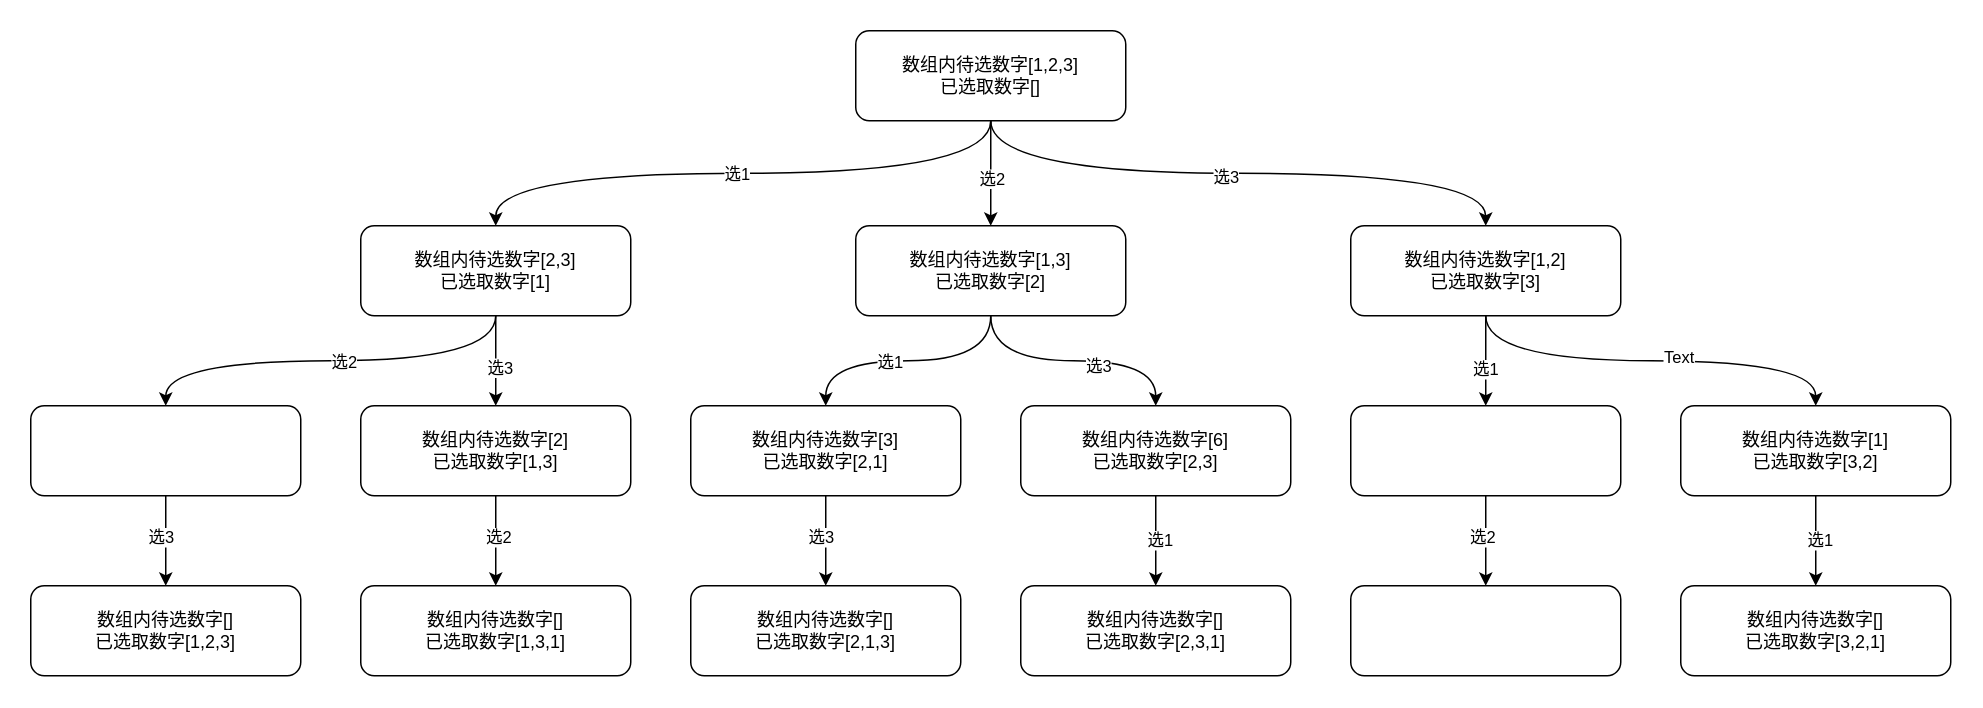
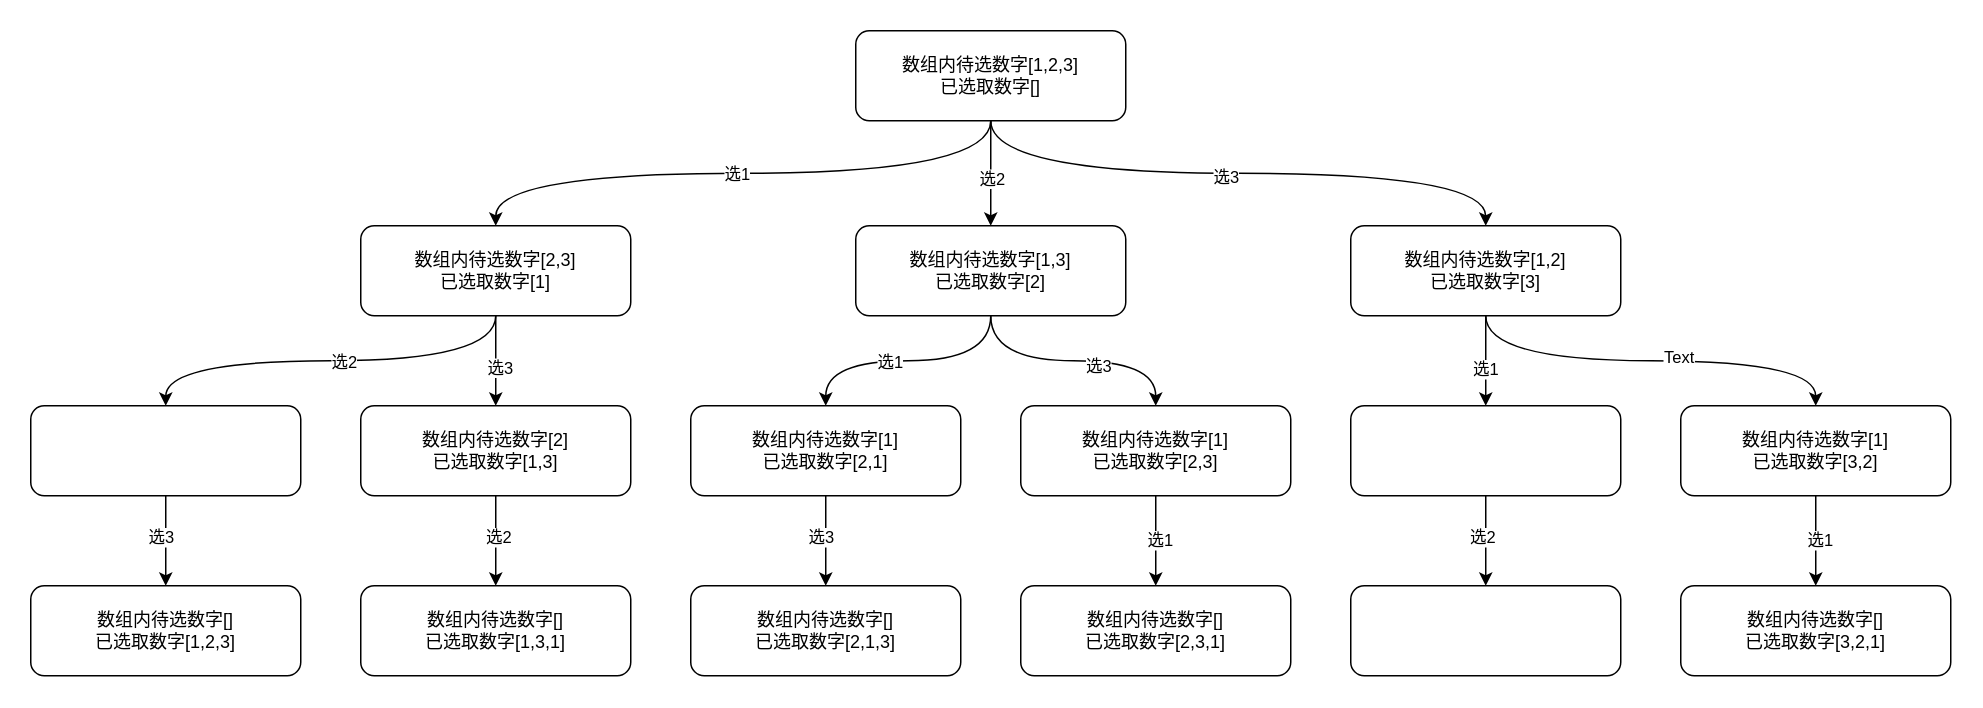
  <mxCell id="0" />
  <mxCell id="1" parent="0" />
  <mxCell id="2" style="edgeStyle=orthogonalEdgeStyle;rounded=0;orthogonalLoop=1;jettySize=auto;html=1;exitX=0.5;exitY=1;exitDx=0;exitDy=0;entryX=0.5;entryY=0;entryDx=0;entryDy=0;curved=1;" edge="1" parent="1" source="8" target="20"><mxGeometry relative="1" as="geometry" /></mxCell>
  <mxCell id="3" value="选1" style="edgeLabel;html=1;align=center;verticalAlign=middle;resizable=0;points=[];" vertex="1" connectable="0" parent="2"><mxGeometry x="0.027" relative="1" as="geometry"><mxPoint as="offset" /></mxGeometry></mxCell>
  <mxCell id="4" style="edgeStyle=orthogonalEdgeStyle;rounded=0;orthogonalLoop=1;jettySize=auto;html=1;exitX=0.5;exitY=1;exitDx=0;exitDy=0;entryX=0.5;entryY=0;entryDx=0;entryDy=0;curved=1;" edge="1" parent="1" source="8" target="14"><mxGeometry relative="1" as="geometry" /></mxCell>
  <mxCell id="5" value="选2" style="edgeLabel;html=1;align=center;verticalAlign=middle;resizable=0;points=[];" vertex="1" connectable="0" parent="4"><mxGeometry x="0.086" relative="1" as="geometry"><mxPoint as="offset" /></mxGeometry></mxCell>
  <mxCell id="6" style="edgeStyle=orthogonalEdgeStyle;rounded=0;orthogonalLoop=1;jettySize=auto;html=1;exitX=0.5;exitY=1;exitDx=0;exitDy=0;entryX=0.5;entryY=0;entryDx=0;entryDy=0;curved=1;" edge="1" parent="1" source="8" target="26"><mxGeometry relative="1" as="geometry" /></mxCell>
  <mxCell id="7" value="选3" style="edgeLabel;html=1;align=center;verticalAlign=middle;resizable=0;points=[];" vertex="1" connectable="0" parent="6"><mxGeometry x="-0.047" y="-2" relative="1" as="geometry"><mxPoint as="offset" /></mxGeometry></mxCell>
  <mxCell id="8" value="" style="rounded=1;whiteSpace=wrap;html=1;" vertex="1" parent="1"><mxGeometry x="570" y="20" width="180" height="60" as="geometry" /></mxCell>
  <mxCell id="9" value="数组内待选数字[1,2,3]&lt;div&gt;已选取数字[]&lt;/div&gt;" style="text;html=1;align=center;verticalAlign=middle;whiteSpace=wrap;rounded=0;" vertex="1" parent="1"><mxGeometry x="580" y="30" width="160" height="40" as="geometry" /></mxCell>
  <mxCell id="10" style="edgeStyle=orthogonalEdgeStyle;rounded=0;orthogonalLoop=1;jettySize=auto;html=1;exitX=0.5;exitY=1;exitDx=0;exitDy=0;entryX=0.5;entryY=0;entryDx=0;entryDy=0;curved=1;" edge="1" parent="1" source="14" target="41"><mxGeometry relative="1" as="geometry" /></mxCell>
  <mxCell id="11" value="选1" style="edgeLabel;html=1;align=center;verticalAlign=middle;resizable=0;points=[];" vertex="1" connectable="0" parent="10"><mxGeometry x="0.153" relative="1" as="geometry"><mxPoint as="offset" /></mxGeometry></mxCell>
  <mxCell id="12" style="edgeStyle=orthogonalEdgeStyle;rounded=0;orthogonalLoop=1;jettySize=auto;html=1;exitX=0.5;exitY=1;exitDx=0;exitDy=0;entryX=0.5;entryY=0;entryDx=0;entryDy=0;curved=1;" edge="1" parent="1" source="14" target="45"><mxGeometry relative="1" as="geometry" /></mxCell>
  <mxCell id="13" value="选3" style="edgeLabel;html=1;align=center;verticalAlign=middle;resizable=0;points=[];" vertex="1" connectable="0" parent="12"><mxGeometry x="0.188" y="-3" relative="1" as="geometry"><mxPoint as="offset" /></mxGeometry></mxCell>
  <mxCell id="14" value="" style="rounded=1;whiteSpace=wrap;html=1;" vertex="1" parent="1"><mxGeometry x="570" y="150" width="180" height="60" as="geometry" /></mxCell>
  <mxCell id="15" value="数组内待选数字[1,3]&lt;div&gt;已选取数字[2]&lt;/div&gt;" style="text;html=1;align=center;verticalAlign=middle;whiteSpace=wrap;rounded=0;" vertex="1" parent="1"><mxGeometry x="580" y="160" width="160" height="40" as="geometry" /></mxCell>
  <mxCell id="16" style="edgeStyle=orthogonalEdgeStyle;rounded=0;orthogonalLoop=1;jettySize=auto;html=1;exitX=0.5;exitY=1;exitDx=0;exitDy=0;entryX=0.5;entryY=0;entryDx=0;entryDy=0;curved=1;" edge="1" parent="1" source="20" target="30"><mxGeometry relative="1" as="geometry" /></mxCell>
  <mxCell id="17" value="选2" style="edgeLabel;html=1;align=center;verticalAlign=middle;resizable=0;points=[];" vertex="1" connectable="0" parent="16"><mxGeometry x="-0.057" relative="1" as="geometry"><mxPoint as="offset" /></mxGeometry></mxCell>
  <mxCell id="18" style="edgeStyle=orthogonalEdgeStyle;rounded=0;orthogonalLoop=1;jettySize=auto;html=1;exitX=0.5;exitY=1;exitDx=0;exitDy=0;entryX=0.5;entryY=0;entryDx=0;entryDy=0;curved=1;" edge="1" parent="1" source="20" target="33"><mxGeometry relative="1" as="geometry" /></mxCell>
  <mxCell id="19" value="选3" style="edgeLabel;html=1;align=center;verticalAlign=middle;resizable=0;points=[];" vertex="1" connectable="0" parent="18"><mxGeometry x="0.133" y="2" relative="1" as="geometry"><mxPoint as="offset" /></mxGeometry></mxCell>
  <mxCell id="20" value="" style="rounded=1;whiteSpace=wrap;html=1;" vertex="1" parent="1"><mxGeometry y="150" width="180" height="60" as="geometry" x="240" /></mxCell>
  <mxCell id="21" value="数组内待选数字[2,3]&lt;div&gt;已选取数字[1]&lt;/div&gt;" style="text;html=1;align=center;verticalAlign=middle;whiteSpace=wrap;rounded=0;" vertex="1" parent="1"><mxGeometry x="250" y="160" width="160" height="40" as="geometry" /></mxCell>
  <mxCell id="22" style="edgeStyle=orthogonalEdgeStyle;rounded=0;orthogonalLoop=1;jettySize=auto;html=1;exitX=0.5;exitY=1;exitDx=0;exitDy=0;entryX=0.5;entryY=0;entryDx=0;entryDy=0;curved=1;" edge="1" parent="1" source="26" target="53"><mxGeometry relative="1" as="geometry" /></mxCell>
  <mxCell id="23" value="选1" style="edgeLabel;html=1;align=center;verticalAlign=middle;resizable=0;points=[];" vertex="1" connectable="0" parent="22"><mxGeometry x="0.167" y="-1" relative="1" as="geometry"><mxPoint as="offset" /></mxGeometry></mxCell>
  <mxCell id="24" style="edgeStyle=orthogonalEdgeStyle;rounded=0;orthogonalLoop=1;jettySize=auto;html=1;exitX=0.5;exitY=1;exitDx=0;exitDy=0;entryX=0.5;entryY=0;entryDx=0;entryDy=0;curved=1;" edge="1" parent="1" source="26" target="56"><mxGeometry relative="1" as="geometry" /></mxCell>
  <mxCell id="25" value="Text" style="edgeLabel;html=1;align=center;verticalAlign=middle;resizable=0;points=[];" vertex="1" connectable="0" parent="24"><mxGeometry x="0.129" y="3" relative="1" as="geometry"><mxPoint as="offset" /></mxGeometry></mxCell>
  <mxCell id="26" value="" style="rounded=1;whiteSpace=wrap;html=1;" vertex="1" parent="1"><mxGeometry x="900" y="150" width="180" height="60" as="geometry" /></mxCell>
  <mxCell id="27" value="数组内待选数字[1,2]&lt;div&gt;已选取数字[3]&lt;/div&gt;" style="text;html=1;align=center;verticalAlign=middle;whiteSpace=wrap;rounded=0;" vertex="1" parent="1"><mxGeometry x="910" y="160" width="160" height="40" as="geometry" /></mxCell>
  <mxCell id="28" style="edgeStyle=orthogonalEdgeStyle;rounded=0;orthogonalLoop=1;jettySize=auto;html=1;exitX=0.5;exitY=1;exitDx=0;exitDy=0;entryX=0.5;entryY=0;entryDx=0;entryDy=0;" edge="1" parent="1" source="30" target="35"><mxGeometry relative="1" as="geometry" /></mxCell>
  <mxCell id="29" value="选3" style="edgeLabel;html=1;align=center;verticalAlign=middle;resizable=0;points=[];" vertex="1" connectable="0" parent="28"><mxGeometry x="-0.1" y="-4" relative="1" as="geometry"><mxPoint as="offset" /></mxGeometry></mxCell>
  <mxCell id="30" value="" style="rounded=1;whiteSpace=wrap;html=1;" vertex="1" parent="1"><mxGeometry x="20" y="270" width="180" height="60" as="geometry" /></mxCell>
  <mxCell id="31" style="edgeStyle=orthogonalEdgeStyle;rounded=0;orthogonalLoop=1;jettySize=auto;html=1;exitX=0.5;exitY=1;exitDx=0;exitDy=0;entryX=0.5;entryY=0;entryDx=0;entryDy=0;" edge="1" parent="1" source="33" target="37"><mxGeometry relative="1" as="geometry" /></mxCell>
  <mxCell id="32" value="选2" style="edgeLabel;html=1;align=center;verticalAlign=middle;resizable=0;points=[];" vertex="1" connectable="0" parent="31"><mxGeometry x="-0.1" y="1" relative="1" as="geometry"><mxPoint as="offset" /></mxGeometry></mxCell>
  <mxCell id="33" value="" style="rounded=1;whiteSpace=wrap;html=1;" vertex="1" parent="1"><mxGeometry y="270" width="180" height="60" as="geometry" x="240" /></mxCell>
  <mxCell id="34" value="数组内待选数字[2]&lt;div&gt;已选取数字[1,3]&lt;/div&gt;" style="text;html=1;align=center;verticalAlign=middle;whiteSpace=wrap;rounded=0;" vertex="1" parent="1"><mxGeometry x="250" y="280" width="160" height="40" as="geometry" /></mxCell>
  <mxCell id="35" value="" style="rounded=1;whiteSpace=wrap;html=1;" vertex="1" parent="1"><mxGeometry x="20" y="390" width="180" height="60" as="geometry" /></mxCell>
  <mxCell id="36" value="数组内待选数字[]&lt;div&gt;已选取数字[1,2,3]&lt;/div&gt;" style="text;html=1;align=center;verticalAlign=middle;whiteSpace=wrap;rounded=0;" vertex="1" parent="1"><mxGeometry x="30" y="400" width="160" height="40" as="geometry" /></mxCell>
  <mxCell id="37" value="" style="rounded=1;whiteSpace=wrap;html=1;" vertex="1" parent="1"><mxGeometry y="390" width="180" height="60" as="geometry" x="240" /></mxCell>
  <mxCell id="38" value="数组内待选数字[]&lt;div&gt;已选取数字[1,3&lt;span style=&quot;background-color: initial;&quot;&gt;,1&lt;/span&gt;&lt;span style=&quot;background-color: initial;&quot;&gt;]&lt;/span&gt;&lt;/div&gt;" style="text;html=1;align=center;verticalAlign=middle;whiteSpace=wrap;rounded=0;" vertex="1" parent="1"><mxGeometry x="250" y="400" width="160" height="40" as="geometry" /></mxCell>
  <mxCell id="39" style="edgeStyle=orthogonalEdgeStyle;rounded=0;orthogonalLoop=1;jettySize=auto;html=1;exitX=0.5;exitY=1;exitDx=0;exitDy=0;entryX=0.5;entryY=0;entryDx=0;entryDy=0;" edge="1" parent="1" source="41" target="47"><mxGeometry relative="1" as="geometry" /></mxCell>
  <mxCell id="40" value="选3" style="edgeLabel;html=1;align=center;verticalAlign=middle;resizable=0;points=[];" vertex="1" connectable="0" parent="39"><mxGeometry x="-0.1" y="-4" relative="1" as="geometry"><mxPoint as="offset" /></mxGeometry></mxCell>
  <mxCell id="41" value="" style="rounded=1;whiteSpace=wrap;html=1;" vertex="1" parent="1"><mxGeometry x="460" y="270" width="180" height="60" as="geometry" /></mxCell>
- <mxCell id="42" value="数组内待选数字[3]&lt;div&gt;已选取数字[2,1]&lt;/div&gt;" style="text;html=1;align=center;verticalAlign=middle;whiteSpace=wrap;rounded=0;" vertex="1" parent="1"><mxGeometry x="470" y="280" width="160" height="40" as="geometry" /></mxCell>
+ <mxCell id="42" value="数组内待选数字[1]&lt;div&gt;已选取数字[2,1]&lt;/div&gt;" style="text;html=1;align=center;verticalAlign=middle;whiteSpace=wrap;rounded=0;" vertex="1" parent="1"><mxGeometry x="470" y="280" width="160" height="40" as="geometry" /></mxCell>
  <mxCell id="43" style="edgeStyle=orthogonalEdgeStyle;rounded=0;orthogonalLoop=1;jettySize=auto;html=1;exitX=0.5;exitY=1;exitDx=0;exitDy=0;entryX=0.5;entryY=0;entryDx=0;entryDy=0;" edge="1" parent="1" source="45" target="49"><mxGeometry relative="1" as="geometry" /></mxCell>
  <mxCell id="44" value="选1" style="edgeLabel;html=1;align=center;verticalAlign=middle;resizable=0;points=[];" vertex="1" connectable="0" parent="43"><mxGeometry x="-0.033" y="2" relative="1" as="geometry"><mxPoint as="offset" /></mxGeometry></mxCell>
  <mxCell id="45" value="" style="rounded=1;whiteSpace=wrap;html=1;" vertex="1" parent="1"><mxGeometry x="680" y="270" width="180" height="60" as="geometry" /></mxCell>
- <mxCell id="46" value="数组内待选数字[6]&lt;div&gt;已选取数字[2,3]&lt;/div&gt;" style="text;html=1;align=center;verticalAlign=middle;whiteSpace=wrap;rounded=0;" vertex="1" parent="1"><mxGeometry x="690" y="280" width="160" height="40" as="geometry" /></mxCell>
+ <mxCell id="46" value="数组内待选数字[1]&lt;div&gt;已选取数字[2,3]&lt;/div&gt;" style="text;html=1;align=center;verticalAlign=middle;whiteSpace=wrap;rounded=0;" vertex="1" parent="1"><mxGeometry x="690" y="280" width="160" height="40" as="geometry" /></mxCell>
  <mxCell id="47" value="" style="rounded=1;whiteSpace=wrap;html=1;" vertex="1" parent="1"><mxGeometry x="460" y="390" width="180" height="60" as="geometry" /></mxCell>
  <mxCell id="48" value="数组内待选数字[]&lt;div&gt;已选取数字[2,1,3]&lt;/div&gt;" style="text;html=1;align=center;verticalAlign=middle;whiteSpace=wrap;rounded=0;" vertex="1" parent="1"><mxGeometry x="470" y="400" width="160" height="40" as="geometry" /></mxCell>
  <mxCell id="49" value="" style="rounded=1;whiteSpace=wrap;html=1;" vertex="1" parent="1"><mxGeometry x="680" y="390" width="180" height="60" as="geometry" /></mxCell>
  <mxCell id="50" value="数组内待选数字[]&lt;div&gt;已选取数字[2,3,1&lt;span style=&quot;background-color: initial;&quot;&gt;]&lt;/span&gt;&lt;/div&gt;" style="text;html=1;align=center;verticalAlign=middle;whiteSpace=wrap;rounded=0;" vertex="1" parent="1"><mxGeometry x="690" y="400" width="160" height="40" as="geometry" /></mxCell>
  <mxCell id="51" style="edgeStyle=orthogonalEdgeStyle;rounded=0;orthogonalLoop=1;jettySize=auto;html=1;exitX=0.5;exitY=1;exitDx=0;exitDy=0;entryX=0.5;entryY=0;entryDx=0;entryDy=0;" edge="1" parent="1" source="53" target="58"><mxGeometry relative="1" as="geometry" /></mxCell>
  <mxCell id="52" value="选2" style="edgeLabel;html=1;align=center;verticalAlign=middle;resizable=0;points=[];" vertex="1" connectable="0" parent="51"><mxGeometry x="-0.1" y="-4" relative="1" as="geometry"><mxPoint x="1" as="offset" /></mxGeometry></mxCell>
  <mxCell id="53" value="" style="rounded=1;whiteSpace=wrap;html=1;" vertex="1" parent="1"><mxGeometry x="900" y="270" width="180" height="60" as="geometry" /></mxCell>
  <mxCell id="54" style="edgeStyle=orthogonalEdgeStyle;rounded=0;orthogonalLoop=1;jettySize=auto;html=1;exitX=0.5;exitY=1;exitDx=0;exitDy=0;entryX=0.5;entryY=0;entryDx=0;entryDy=0;" edge="1" parent="1" source="56" target="59"><mxGeometry relative="1" as="geometry" /></mxCell>
  <mxCell id="55" value="选1" style="edgeLabel;html=1;align=center;verticalAlign=middle;resizable=0;points=[];" vertex="1" connectable="0" parent="54"><mxGeometry x="-0.033" y="2" relative="1" as="geometry"><mxPoint as="offset" /></mxGeometry></mxCell>
  <mxCell id="56" value="" style="rounded=1;whiteSpace=wrap;html=1;" vertex="1" parent="1"><mxGeometry x="1120" y="270" width="180" height="60" as="geometry" /></mxCell>
  <mxCell id="57" value="数组内待选数字[1]&lt;div&gt;已选取数字[3,2]&lt;/div&gt;" style="text;html=1;align=center;verticalAlign=middle;whiteSpace=wrap;rounded=0;" vertex="1" parent="1"><mxGeometry x="1130" y="280" width="160" height="40" as="geometry" /></mxCell>
  <mxCell id="58" value="" style="rounded=1;whiteSpace=wrap;html=1;" vertex="1" parent="1"><mxGeometry x="900" y="390" width="180" height="60" as="geometry" /></mxCell>
  <mxCell id="59" value="" style="rounded=1;whiteSpace=wrap;html=1;" vertex="1" parent="1"><mxGeometry x="1120" y="390" width="180" height="60" as="geometry" /></mxCell>
  <mxCell id="60" value="数组内待选数字[]&lt;div&gt;已选取数字[3,2,1&lt;span style=&quot;background-color: initial;&quot;&gt;]&lt;/span&gt;&lt;/div&gt;" style="text;html=1;align=center;verticalAlign=middle;whiteSpace=wrap;rounded=0;" vertex="1" parent="1"><mxGeometry x="1130" y="400" width="160" height="40" as="geometry" /></mxCell>
